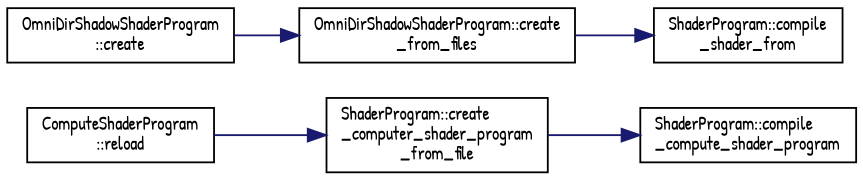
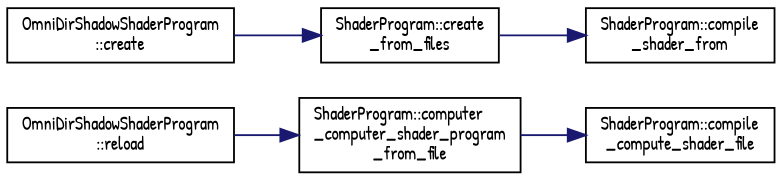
  digraph {
    fontname="Patrick Hand"
    rankdir=RL
    node [color=black fontname="Patrick Hand" fontsize=10 shape=record]
    edge [color=midnightblue dir=back fontname="Patrick Hand" fontsize=10 labelfontname=Helvetica labelfontsize=10 style=solid]
-   n1 [height=0.2 label="ShaderProgram::compile\l_compute_shader_program" width=0.4]
-   n2 [height=0.2 label="ShaderProgram::create\l_computer_shader_program\l_from_file" width=0.4]
+   n1 [height=0.2 label="ShaderProgram::compile\l_compute_shader_file" width=0.4]
+   n2 [height=0.2 label="ShaderProgram::computer\l_computer_shader_program\l_from_file" width=0.4]
    n3 [height=0.2 label="ShaderProgram::compile\l_shader_from" width=0.4]
-   n4 [height=0.2 label="OmniDirShadowShaderProgram::create\l_from_files" width=0.4]
-   n5 [height=0.2 label="ComputeShaderProgram\l::reload" width=0.4]
+   n4 [height=0.2 label="ShaderProgram::create\l_from_files" width=0.4]
+   n5 [height=0.2 label="OmniDirShadowShaderProgram\l::reload" width=0.4]
    n6 [height=0.2 label="OmniDirShadowShaderProgram\l::create" width=0.4]
    n1 -> n2
    n2 -> n5
    n3 -> n4
    n4 -> n6
  }
